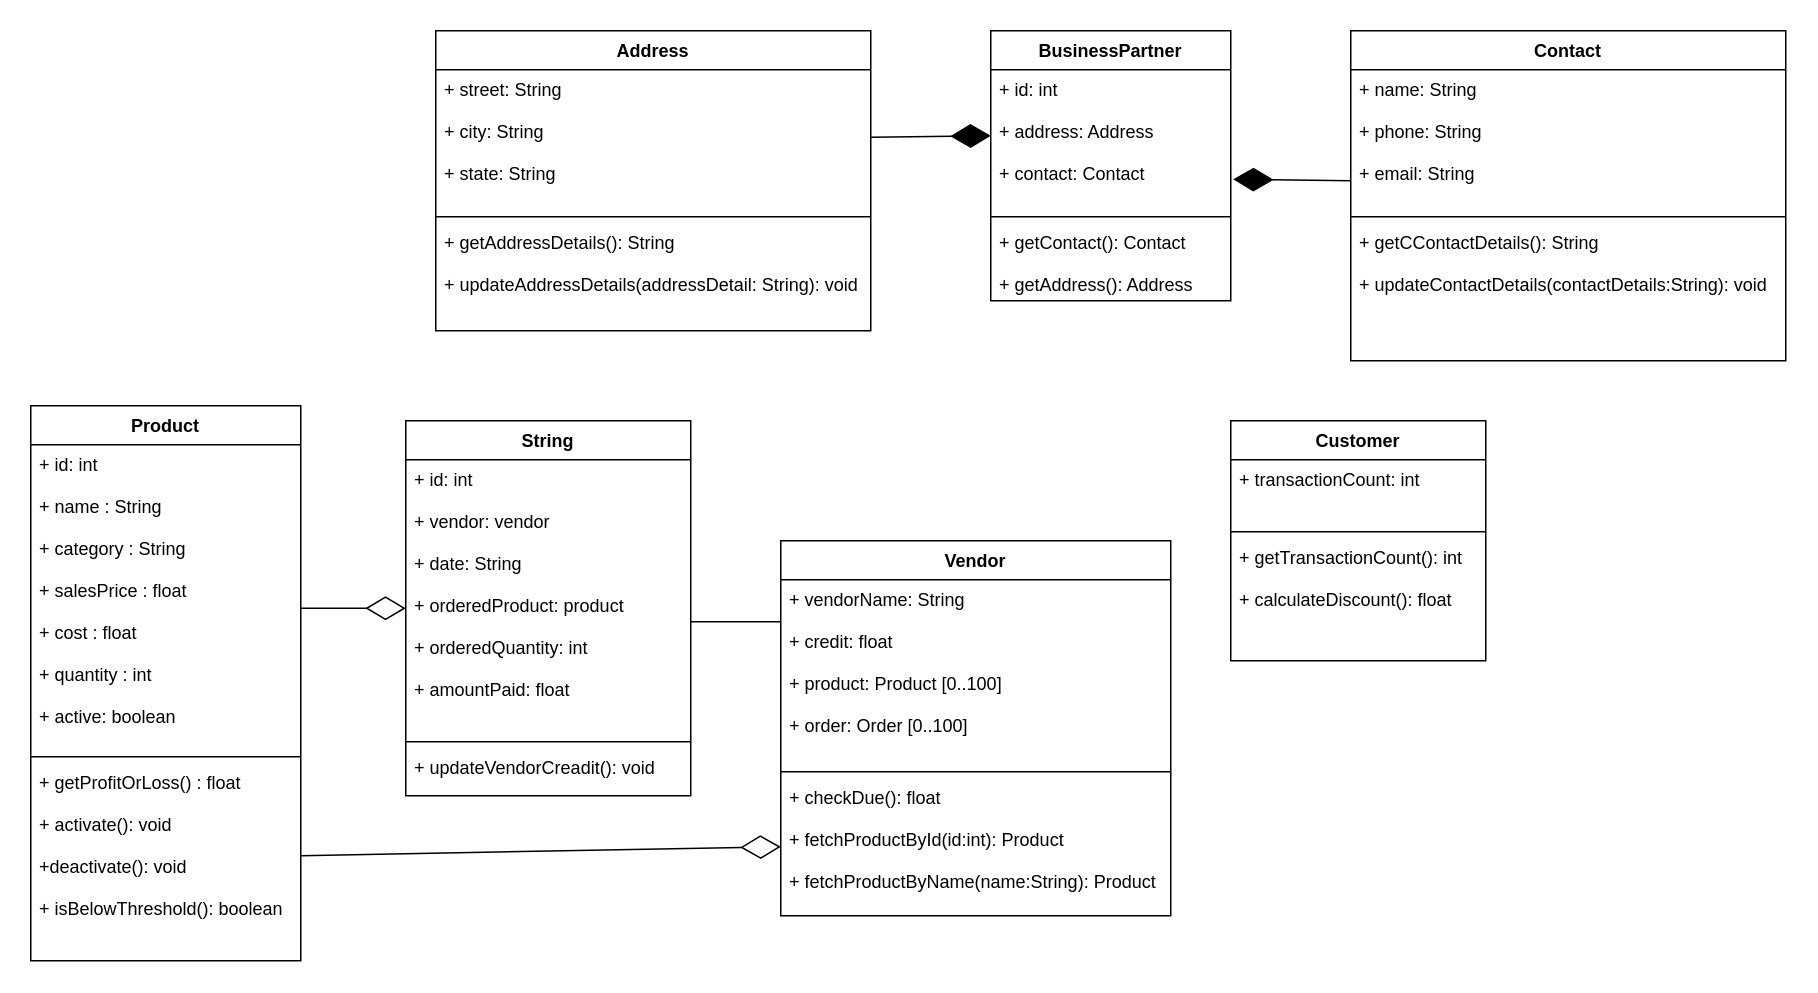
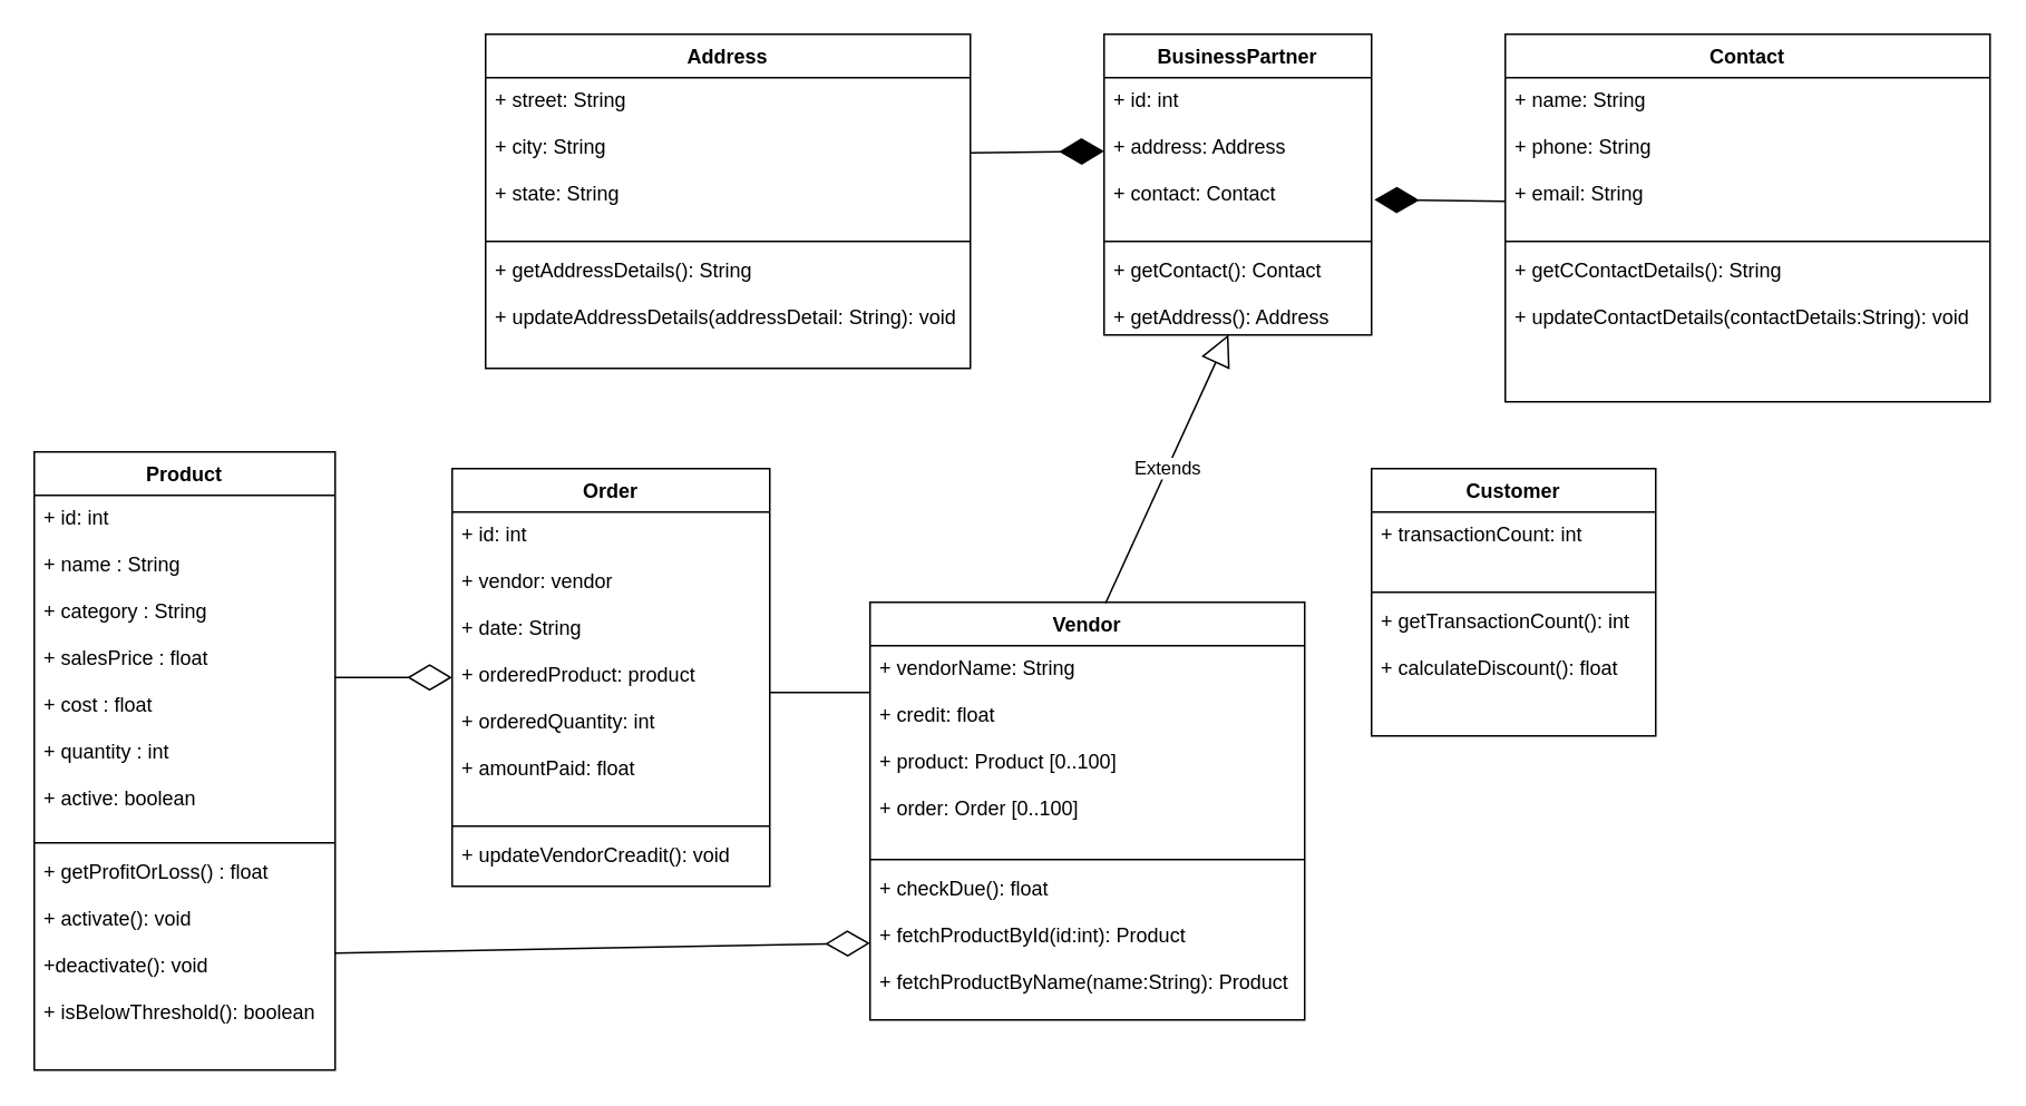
  <mxCell id="0" />
  <mxCell id="1" parent="0" />
  <mxCell id="2" value="Product" style="swimlane;fontStyle=1;align=center;verticalAlign=top;childLayout=stackLayout;horizontal=1;startSize=26;horizontalStack=0;resizeParent=1;resizeParentMax=0;resizeLast=0;collapsible=1;marginBottom=0;" parent="1" vertex="1"><mxGeometry x="20" y="270" width="180" height="370" as="geometry" /></mxCell>
  <mxCell id="3" value="+ id: int&#10;&#10;+ name : String&#10;&#10;+ category : String&#10;&#10;+ salesPrice : float&#10;&#10;+ cost : float&#10;&#10;+ quantity : int&#10;&#10;+ active: boolean&#10;" style="text;strokeColor=none;fillColor=none;align=left;verticalAlign=top;spacingLeft=4;spacingRight=4;overflow=hidden;rotatable=0;points=[[0,0.5],[1,0.5]];portConstraint=eastwest;" parent="2" vertex="1"><mxGeometry y="26" width="180" height="204" as="geometry" /></mxCell>
  <mxCell id="4" value="" style="line;strokeWidth=1;fillColor=none;align=left;verticalAlign=middle;spacingTop=-1;spacingLeft=3;spacingRight=3;rotatable=0;labelPosition=right;points=[];portConstraint=eastwest;" parent="2" vertex="1"><mxGeometry y="230" width="180" height="8" as="geometry" /></mxCell>
  <mxCell id="5" value="+ getProfitOrLoss() : float&#10;&#10;+ activate(): void&#10;&#10;+deactivate(): void&#10;&#10;+ isBelowThreshold(): boolean" style="text;strokeColor=none;fillColor=none;align=left;verticalAlign=top;spacingLeft=4;spacingRight=4;overflow=hidden;rotatable=0;points=[[0,0.5],[1,0.5]];portConstraint=eastwest;" parent="2" vertex="1"><mxGeometry y="238" width="180" height="132" as="geometry" /></mxCell>
- <mxCell id="6" value="String" style="swimlane;fontStyle=1;align=center;verticalAlign=top;childLayout=stackLayout;horizontal=1;startSize=26;horizontalStack=0;resizeParent=1;resizeParentMax=0;resizeLast=0;collapsible=1;marginBottom=0;" parent="1" vertex="1"><mxGeometry x="270" y="280" width="190" height="250" as="geometry" /></mxCell>
+ <mxCell id="6" value="Order" style="swimlane;fontStyle=1;align=center;verticalAlign=top;childLayout=stackLayout;horizontal=1;startSize=26;horizontalStack=0;resizeParent=1;resizeParentMax=0;resizeLast=0;collapsible=1;marginBottom=0;" parent="1" vertex="1"><mxGeometry x="270" y="280" width="190" height="250" as="geometry" /></mxCell>
  <mxCell id="7" value="+ id: int&#10;&#10;+ vendor: vendor&#10;&#10;+ date: String&#10;&#10;+ orderedProduct: product&#10;&#10;+ orderedQuantity: int&#10;&#10;+ amountPaid: float &#10;" style="text;strokeColor=none;fillColor=none;align=left;verticalAlign=top;spacingLeft=4;spacingRight=4;overflow=hidden;rotatable=0;points=[[0,0.5],[1,0.5]];portConstraint=eastwest;" parent="6" vertex="1"><mxGeometry y="26" width="190" height="184" as="geometry" /></mxCell>
  <mxCell id="8" value="" style="line;strokeWidth=1;fillColor=none;align=left;verticalAlign=middle;spacingTop=-1;spacingLeft=3;spacingRight=3;rotatable=0;labelPosition=right;points=[];portConstraint=eastwest;" parent="6" vertex="1"><mxGeometry y="210" width="190" height="8" as="geometry" /></mxCell>
  <mxCell id="9" value="+ updateVendorCreadit(): void" style="text;strokeColor=none;fillColor=none;align=left;verticalAlign=top;spacingLeft=4;spacingRight=4;overflow=hidden;rotatable=0;points=[[0,0.5],[1,0.5]];portConstraint=eastwest;" parent="6" vertex="1"><mxGeometry y="218" width="190" height="32" as="geometry" /></mxCell>
  <mxCell id="10" value="Customer" style="swimlane;fontStyle=1;align=center;verticalAlign=top;childLayout=stackLayout;horizontal=1;startSize=26;horizontalStack=0;resizeParent=1;resizeParentMax=0;resizeLast=0;collapsible=1;marginBottom=0;" parent="1" vertex="1"><mxGeometry x="820" y="280" width="170" height="160" as="geometry" /></mxCell>
  <mxCell id="11" value="+ transactionCount: int" style="text;strokeColor=none;fillColor=none;align=left;verticalAlign=top;spacingLeft=4;spacingRight=4;overflow=hidden;rotatable=0;points=[[0,0.5],[1,0.5]];portConstraint=eastwest;" parent="10" vertex="1"><mxGeometry y="26" width="170" height="44" as="geometry" /></mxCell>
  <mxCell id="12" value="" style="line;strokeWidth=1;fillColor=none;align=left;verticalAlign=middle;spacingTop=-1;spacingLeft=3;spacingRight=3;rotatable=0;labelPosition=right;points=[];portConstraint=eastwest;" parent="10" vertex="1"><mxGeometry y="70" width="170" height="8" as="geometry" /></mxCell>
  <mxCell id="13" value="+ getTransactionCount(): int&#10;&#10;+ calculateDiscount(): float&#10;" style="text;strokeColor=none;fillColor=none;align=left;verticalAlign=top;spacingLeft=4;spacingRight=4;overflow=hidden;rotatable=0;points=[[0,0.5],[1,0.5]];portConstraint=eastwest;fontStyle=0" parent="10" vertex="1"><mxGeometry y="78" width="170" height="82" as="geometry" /></mxCell>
  <mxCell id="14" value="Address" style="swimlane;fontStyle=1;align=center;verticalAlign=top;childLayout=stackLayout;horizontal=1;startSize=26;horizontalStack=0;resizeParent=1;resizeParentMax=0;resizeLast=0;collapsible=1;marginBottom=0;" parent="1" vertex="1"><mxGeometry x="290" y="20" width="290" height="200" as="geometry" /></mxCell>
  <mxCell id="15" value="+ street: String&#10;&#10;+ city: String&#10;&#10;+ state: String" style="text;strokeColor=none;fillColor=none;align=left;verticalAlign=top;spacingLeft=4;spacingRight=4;overflow=hidden;rotatable=0;points=[[0,0.5],[1,0.5]];portConstraint=eastwest;" parent="14" vertex="1"><mxGeometry y="26" width="290" height="94" as="geometry" /></mxCell>
  <mxCell id="16" value="" style="line;strokeWidth=1;fillColor=none;align=left;verticalAlign=middle;spacingTop=-1;spacingLeft=3;spacingRight=3;rotatable=0;labelPosition=right;points=[];portConstraint=eastwest;" parent="14" vertex="1"><mxGeometry y="120" width="290" height="8" as="geometry" /></mxCell>
  <mxCell id="17" value="+ getAddressDetails(): String&#10;&#10;+ updateAddressDetails(addressDetail: String): void&#10;" style="text;strokeColor=none;fillColor=none;align=left;verticalAlign=top;spacingLeft=4;spacingRight=4;overflow=hidden;rotatable=0;points=[[0,0.5],[1,0.5]];portConstraint=eastwest;" parent="14" vertex="1"><mxGeometry y="128" width="290" height="72" as="geometry" /></mxCell>
  <mxCell id="18" value="BusinessPartner" style="swimlane;fontStyle=1;align=center;verticalAlign=top;childLayout=stackLayout;horizontal=1;startSize=26;horizontalStack=0;resizeParent=1;resizeParentMax=0;resizeLast=0;collapsible=1;marginBottom=0;" parent="1" vertex="1"><mxGeometry x="660" y="20" width="160" height="180" as="geometry" /></mxCell>
  <mxCell id="19" value="+ id: int&#10;&#10;+ address: Address&#10;&#10;+ contact: Contact" style="text;strokeColor=none;fillColor=none;align=left;verticalAlign=top;spacingLeft=4;spacingRight=4;overflow=hidden;rotatable=0;points=[[0,0.5],[1,0.5]];portConstraint=eastwest;" parent="18" vertex="1"><mxGeometry y="26" width="160" height="94" as="geometry" /></mxCell>
  <mxCell id="20" value="" style="line;strokeWidth=1;fillColor=none;align=left;verticalAlign=middle;spacingTop=-1;spacingLeft=3;spacingRight=3;rotatable=0;labelPosition=right;points=[];portConstraint=eastwest;" parent="18" vertex="1"><mxGeometry y="120" width="160" height="8" as="geometry" /></mxCell>
  <mxCell id="21" value="+ getContact(): Contact&#10;&#10;+ getAddress(): Address&#10;" style="text;strokeColor=none;fillColor=none;align=left;verticalAlign=top;spacingLeft=4;spacingRight=4;overflow=hidden;rotatable=0;points=[[0,0.5],[1,0.5]];portConstraint=eastwest;" parent="18" vertex="1"><mxGeometry y="128" width="160" height="52" as="geometry" /></mxCell>
  <mxCell id="22" value="Contact" style="swimlane;fontStyle=1;align=center;verticalAlign=top;childLayout=stackLayout;horizontal=1;startSize=26;horizontalStack=0;resizeParent=1;resizeParentMax=0;resizeLast=0;collapsible=1;marginBottom=0;" parent="1" vertex="1"><mxGeometry x="900" y="20" width="290" height="220" as="geometry" /></mxCell>
  <mxCell id="23" value="+ name: String&#10;&#10;+ phone: String&#10;&#10;+ email: String" style="text;strokeColor=none;fillColor=none;align=left;verticalAlign=top;spacingLeft=4;spacingRight=4;overflow=hidden;rotatable=0;points=[[0,0.5],[1,0.5]];portConstraint=eastwest;" parent="22" vertex="1"><mxGeometry y="26" width="290" height="94" as="geometry" /></mxCell>
  <mxCell id="24" value="" style="line;strokeWidth=1;fillColor=none;align=left;verticalAlign=middle;spacingTop=-1;spacingLeft=3;spacingRight=3;rotatable=0;labelPosition=right;points=[];portConstraint=eastwest;" parent="22" vertex="1"><mxGeometry y="120" width="290" height="8" as="geometry" /></mxCell>
  <mxCell id="25" value="+ getCContactDetails(): String&#10;&#10;+ updateContactDetails(contactDetails:String): void" style="text;strokeColor=none;fillColor=none;align=left;verticalAlign=top;spacingLeft=4;spacingRight=4;overflow=hidden;rotatable=0;points=[[0,0.5],[1,0.5]];portConstraint=eastwest;" parent="22" vertex="1"><mxGeometry y="128" width="290" height="92" as="geometry" /></mxCell>
  <mxCell id="26" value="Vendor" style="swimlane;fontStyle=1;align=center;verticalAlign=top;childLayout=stackLayout;horizontal=1;startSize=26;horizontalStack=0;resizeParent=1;resizeParentMax=0;resizeLast=0;collapsible=1;marginBottom=0;" parent="1" vertex="1"><mxGeometry x="520" y="360" width="260" height="250" as="geometry" /></mxCell>
  <mxCell id="27" value="+ vendorName: String&#10;&#10;+ credit: float&#10;&#10;+ product: Product [0..100]&#10;&#10;+ order: Order [0..100]&#10;" style="text;strokeColor=none;fillColor=none;align=left;verticalAlign=top;spacingLeft=4;spacingRight=4;overflow=hidden;rotatable=0;points=[[0,0.5],[1,0.5]];portConstraint=eastwest;" parent="26" vertex="1"><mxGeometry y="26" width="260" height="124" as="geometry" /></mxCell>
  <mxCell id="28" value="" style="line;strokeWidth=1;fillColor=none;align=left;verticalAlign=middle;spacingTop=-1;spacingLeft=3;spacingRight=3;rotatable=0;labelPosition=right;points=[];portConstraint=eastwest;" parent="26" vertex="1"><mxGeometry y="150" width="260" height="8" as="geometry" /></mxCell>
  <mxCell id="29" value="+ checkDue(): float&#10;&#10;+ fetchProductById(id:int): Product&#10;&#10;+ fetchProductByName(name:String): Product&#10;" style="text;strokeColor=none;fillColor=none;align=left;verticalAlign=top;spacingLeft=4;spacingRight=4;overflow=hidden;rotatable=0;points=[[0,0.5],[1,0.5]];portConstraint=eastwest;" parent="26" vertex="1"><mxGeometry y="158" width="260" height="92" as="geometry" /></mxCell>
  <mxCell id="30" value="" style="endArrow=diamondThin;endFill=0;endSize=24;html=1;rounded=0;" parent="1" edge="1"><mxGeometry width="160" relative="1" as="geometry"><mxPoint x="200" y="405" as="sourcePoint" /><mxPoint x="270" y="405" as="targetPoint" /></mxGeometry></mxCell>
  <mxCell id="31" value="" style="endArrow=diamondThin;endFill=0;endSize=24;html=1;rounded=0;entryX=0;entryY=0.5;entryDx=0;entryDy=0;" parent="1" target="29" edge="1"><mxGeometry width="160" relative="1" as="geometry"><mxPoint x="200" y="570" as="sourcePoint" /><mxPoint x="360" y="570" as="targetPoint" /></mxGeometry></mxCell>
  <mxCell id="32" value="" style="endArrow=diamondThin;endFill=1;endSize=24;html=1;rounded=0;" parent="1" source="15" edge="1"><mxGeometry width="160" relative="1" as="geometry"><mxPoint x="500" y="90" as="sourcePoint" /><mxPoint x="660" y="90" as="targetPoint" /></mxGeometry></mxCell>
  <mxCell id="33" value="" style="endArrow=diamondThin;endFill=1;endSize=24;html=1;rounded=0;entryX=1.01;entryY=0.777;entryDx=0;entryDy=0;entryPerimeter=0;" parent="1" target="19" edge="1"><mxGeometry width="160" relative="1" as="geometry"><mxPoint x="900" y="120" as="sourcePoint" /><mxPoint x="850" y="130" as="targetPoint" /></mxGeometry></mxCell>
  <mxCell id="34" value="" style="line;strokeWidth=1;fillColor=none;align=left;verticalAlign=middle;spacingTop=-1;spacingLeft=3;spacingRight=3;rotatable=0;labelPosition=right;points=[];portConstraint=eastwest;" parent="1" vertex="1"><mxGeometry x="460" y="410" width="60" height="8" as="geometry" /></mxCell>
+ <mxCell id="35" value="Extends" style="endArrow=block;endSize=16;endFill=0;html=1;rounded=0;exitX=0.542;exitY=0.002;exitDx=0;exitDy=0;exitPerimeter=0;entryX=0.465;entryY=0.996;entryDx=0;entryDy=0;entryPerimeter=0;" parent="1" source="26" target="21" edge="1"><mxGeometry width="160" relative="1" as="geometry"><mxPoint x="700" y="230" as="sourcePoint" /><mxPoint x="830" y="200" as="targetPoint" /></mxGeometry></mxCell>
